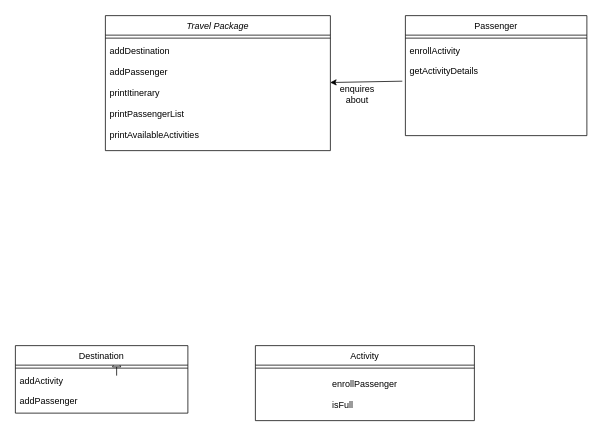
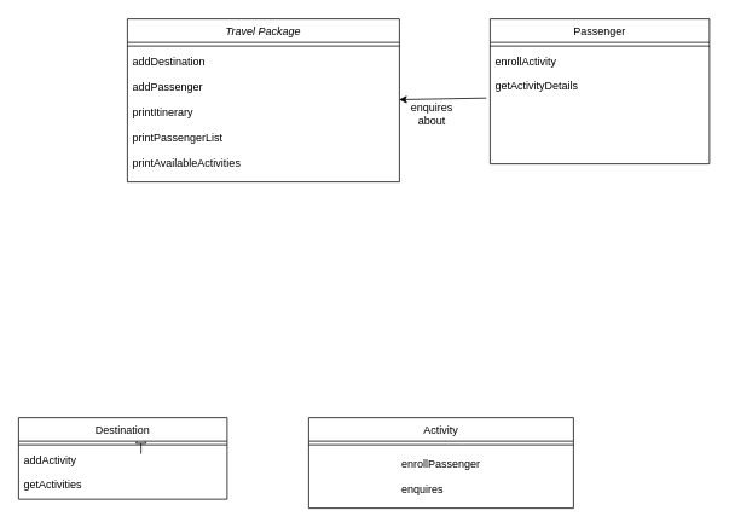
  <mxCell id="0" />
  <mxCell id="1" parent="0" />
  <mxCell id="2" value="Travel Package" style="swimlane;fontStyle=2;align=center;verticalAlign=top;childLayout=stackLayout;horizontal=1;startSize=26;horizontalStack=0;resizeParent=1;resizeLast=0;collapsible=1;marginBottom=0;rounded=0;shadow=0;strokeWidth=1;" vertex="1" parent="1"><mxGeometry x="140" y="20" width="300" height="180" as="geometry"><mxRectangle x="230" y="140" width="160" height="26" as="alternateBounds" /></mxGeometry></mxCell>
  <mxCell id="3" value="" style="line;html=1;strokeWidth=1;align=left;verticalAlign=middle;spacingTop=-1;spacingLeft=3;spacingRight=3;rotatable=0;labelPosition=right;points=[];portConstraint=eastwest;" vertex="1" parent="2"><mxGeometry y="26" width="300" height="8" as="geometry" /></mxCell>
  <mxCell id="4" value="addDestination&#10;&#10;addPassenger&#10;&#10;printItinerary&#10;&#10;printPassengerList&#10;&#10;printAvailableActivities" style="text;align=left;verticalAlign=top;spacingLeft=4;spacingRight=4;overflow=hidden;rotatable=0;points=[[0,0.5],[1,0.5]];portConstraint=eastwest;" vertex="1" parent="2"><mxGeometry y="34" width="300" height="146" as="geometry" /></mxCell>
  <mxCell id="5" value="Activity" style="swimlane;fontStyle=0;align=center;verticalAlign=top;childLayout=stackLayout;horizontal=1;startSize=26;horizontalStack=0;resizeParent=1;resizeLast=0;collapsible=1;marginBottom=0;rounded=0;shadow=0;strokeWidth=1;" vertex="1" parent="1"><mxGeometry x="340" y="460" width="292" height="100" as="geometry"><mxRectangle x="340" y="380" width="170" height="26" as="alternateBounds" /></mxGeometry></mxCell>
  <mxCell id="6" value="" style="line;html=1;strokeWidth=1;align=left;verticalAlign=middle;spacingTop=-1;spacingLeft=3;spacingRight=3;rotatable=0;labelPosition=right;points=[];portConstraint=eastwest;" vertex="1" parent="5"><mxGeometry y="26" width="292" height="8" as="geometry" /></mxCell>
- <mxCell id="7" value="&lt;div style=&quot;text-align: left;&quot;&gt;&lt;span style=&quot;background-color: initial;&quot;&gt;enrollPassenger&lt;/span&gt;&lt;/div&gt;&lt;div style=&quot;text-align: left;&quot;&gt;&lt;span style=&quot;background-color: initial;&quot;&gt;&lt;br&gt;&lt;/span&gt;&lt;/div&gt;&lt;div style=&quot;text-align: left;&quot;&gt;&lt;span style=&quot;background-color: initial;&quot;&gt;isFull&amp;nbsp;&lt;/span&gt;&lt;br&gt;&lt;/div&gt;" style="text;html=1;align=center;verticalAlign=middle;whiteSpace=wrap;rounded=0;" vertex="1" parent="5"><mxGeometry y="34" width="292" height="62" as="geometry" /></mxCell>
+ <mxCell id="7" value="&lt;div style=&quot;text-align: left;&quot;&gt;&lt;span style=&quot;background-color: initial;&quot;&gt;enrollPassenger&lt;/span&gt;&lt;/div&gt;&lt;div style=&quot;text-align: left;&quot;&gt;&lt;span style=&quot;background-color: initial;&quot;&gt;&lt;br&gt;&lt;/span&gt;&lt;/div&gt;&lt;div style=&quot;text-align: left;&quot;&gt;&lt;span style=&quot;background-color: initial;&quot;&gt;enquires&amp;nbsp;&lt;/span&gt;&lt;br&gt;&lt;/div&gt;" style="text;html=1;align=center;verticalAlign=middle;whiteSpace=wrap;rounded=0;" vertex="1" parent="5"><mxGeometry y="34" width="292" height="62" as="geometry" /></mxCell>
  <mxCell id="8" value="" style="endArrow=classic;html=1;rounded=0;entryX=0.999;entryY=0.378;entryDx=0;entryDy=0;entryPerimeter=0;exitX=-0.017;exitY=1.054;exitDx=0;exitDy=0;exitPerimeter=0;" edge="1" parent="1" target="4" source="13"><mxGeometry width="50" height="50" relative="1" as="geometry"><mxPoint x="518" y="109.4" as="sourcePoint" /><mxPoint x="407.8" y="110.606" as="targetPoint" /></mxGeometry></mxCell>
  <mxCell id="9" value="enquires about" style="text;html=1;align=center;verticalAlign=middle;whiteSpace=wrap;rounded=0;" vertex="1" parent="1"><mxGeometry x="446" y="110" width="60" height="30" as="geometry" /></mxCell>
  <mxCell id="10" value="Passenger" style="swimlane;fontStyle=0;align=center;verticalAlign=top;childLayout=stackLayout;horizontal=1;startSize=26;horizontalStack=0;resizeParent=1;resizeLast=0;collapsible=1;marginBottom=0;rounded=0;shadow=0;strokeWidth=1;" vertex="1" parent="1"><mxGeometry x="540" y="20" width="242" height="160" as="geometry"><mxRectangle x="550" y="140" width="160" height="26" as="alternateBounds" /></mxGeometry></mxCell>
  <mxCell id="11" value="" style="line;html=1;strokeWidth=1;align=left;verticalAlign=middle;spacingTop=-1;spacingLeft=3;spacingRight=3;rotatable=0;labelPosition=right;points=[];portConstraint=eastwest;" vertex="1" parent="10"><mxGeometry y="26" width="242" height="8" as="geometry" /></mxCell>
  <mxCell id="12" value="enrollActivity " style="text;align=left;verticalAlign=top;spacingLeft=4;spacingRight=4;overflow=hidden;rotatable=0;points=[[0,0.5],[1,0.5]];portConstraint=eastwest;" vertex="1" parent="10"><mxGeometry y="34" width="242" height="26" as="geometry" /></mxCell>
  <mxCell id="13" value="getActivityDetails" style="text;align=left;verticalAlign=top;spacingLeft=4;spacingRight=4;overflow=hidden;rotatable=0;points=[[0,0.5],[1,0.5]];portConstraint=eastwest;" vertex="1" parent="10"><mxGeometry y="60" width="242" height="26" as="geometry" /></mxCell>
  <mxCell id="14" value="" style="endArrow=block;endSize=10;endFill=0;shadow=0;strokeWidth=1;rounded=0;edgeStyle=elbowEdgeStyle;elbow=vertical;" edge="1" parent="1" target="15"><mxGeometry width="160" relative="1" as="geometry"><mxPoint x="155" y="500" as="sourcePoint" /><mxPoint x="260" y="200" as="targetPoint" /></mxGeometry></mxCell>
  <mxCell id="15" value="Destination" style="swimlane;fontStyle=0;align=center;verticalAlign=top;childLayout=stackLayout;horizontal=1;startSize=26;horizontalStack=0;resizeParent=1;resizeLast=0;collapsible=1;marginBottom=0;rounded=0;shadow=0;strokeWidth=1;" vertex="1" parent="1"><mxGeometry x="20" y="460" width="230" height="90" as="geometry"><mxRectangle x="130" y="380" width="160" height="26" as="alternateBounds" /></mxGeometry></mxCell>
  <mxCell id="16" value="" style="line;html=1;strokeWidth=1;align=left;verticalAlign=middle;spacingTop=-1;spacingLeft=3;spacingRight=3;rotatable=0;labelPosition=right;points=[];portConstraint=eastwest;" vertex="1" parent="15"><mxGeometry y="26" width="230" height="8" as="geometry" /></mxCell>
  <mxCell id="17" value="addActivity" style="text;align=left;verticalAlign=top;spacingLeft=4;spacingRight=4;overflow=hidden;rotatable=0;points=[[0,0.5],[1,0.5]];portConstraint=eastwest;fontStyle=0" vertex="1" parent="15"><mxGeometry y="34" width="230" height="26" as="geometry" /></mxCell>
- <mxCell id="18" value="addPassenger" style="text;align=left;verticalAlign=top;spacingLeft=4;spacingRight=4;overflow=hidden;rotatable=0;points=[[0,0.5],[1,0.5]];portConstraint=eastwest;" vertex="1" parent="15"><mxGeometry y="60" width="230" height="26" as="geometry" /></mxCell>
+ <mxCell id="18" value="getActivities" style="text;align=left;verticalAlign=top;spacingLeft=4;spacingRight=4;overflow=hidden;rotatable=0;points=[[0,0.5],[1,0.5]];portConstraint=eastwest;" vertex="1" parent="15"><mxGeometry y="60" width="230" height="26" as="geometry" /></mxCell>
